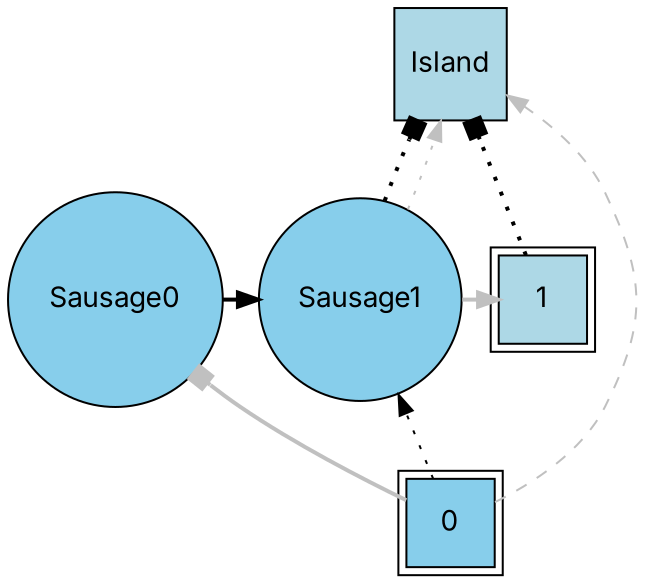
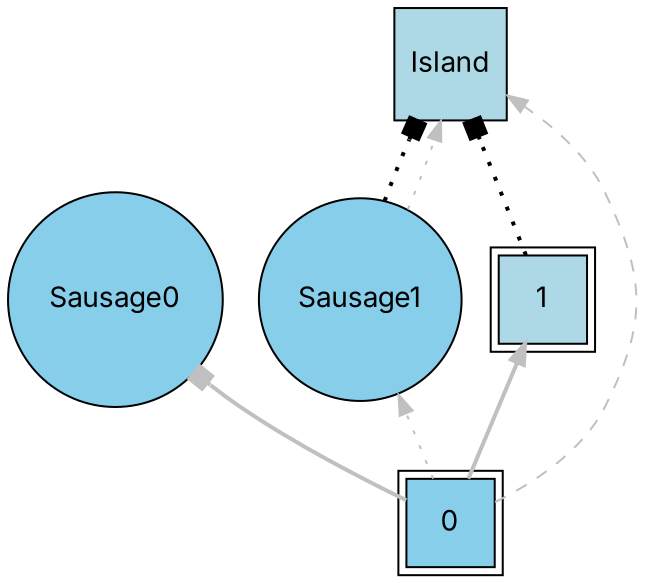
  digraph {
    fontname=Inter
    rankdir=BT
    node [fillcolor=skyblue fontname=Inter shape=square style=filled]
    edge [arrowhead=normal fontname=Inter style=dotted color=gray]
    n1 [fillcolor=lightblue label=1 peripheries=2]
    Sausage0 [shape=circle]
    Sausage1 [shape=circle]
    Island [fillcolor=lightblue]
    n5 [label=0 peripheries=2]
    subgraph sub_1 {
      rank=same
      n1
      Sausage0
    }
    subgraph sub_2 {
      rank=same
      Sausage0
      Sausage1
    }
    n1 -> Island [arrowhead=box constraint=false penwidth=2 color=""]
-   Sausage0 -> Sausage1 [constraint=false penwidth=2 style=bold color=""]
    Sausage1 -> Island [arrowhead=box penwidth=2 color=""]
    Sausage1 -> Island [constraint=false]
-   Sausage1 -> n1 [style=bold]
+   n5 -> n1 [style=bold]
    n5 -> Sausage0 [arrowhead=box style=bold]
-   n5 -> Sausage1 [color=black]
+   n5 -> Sausage1
    n5 -> Island [style=dashed]
  }
